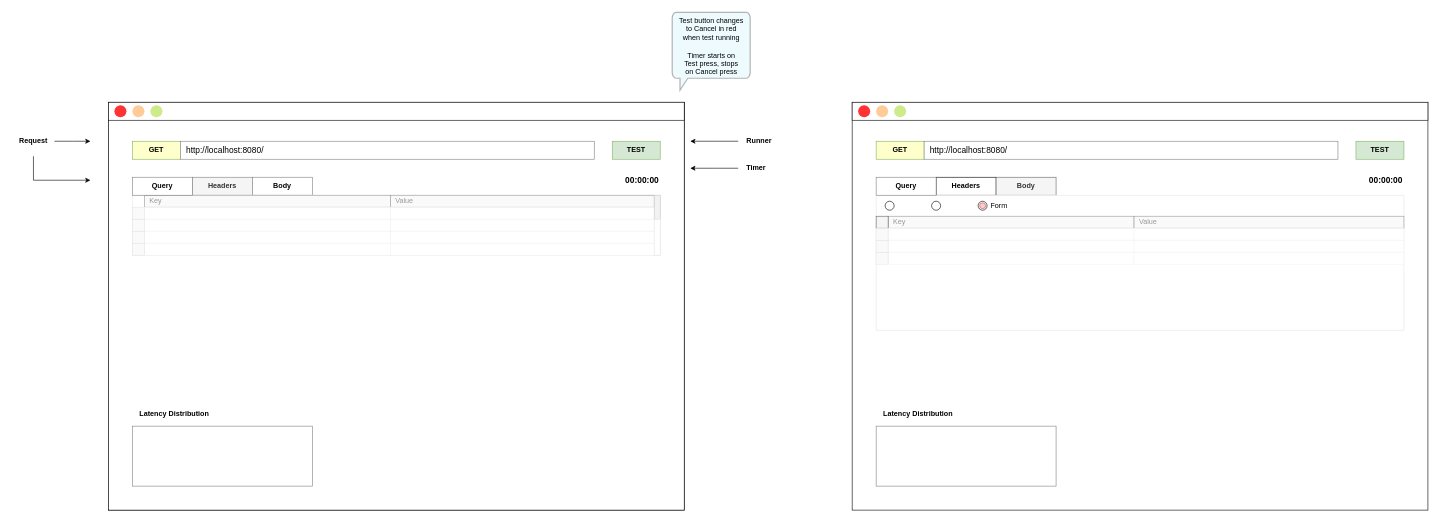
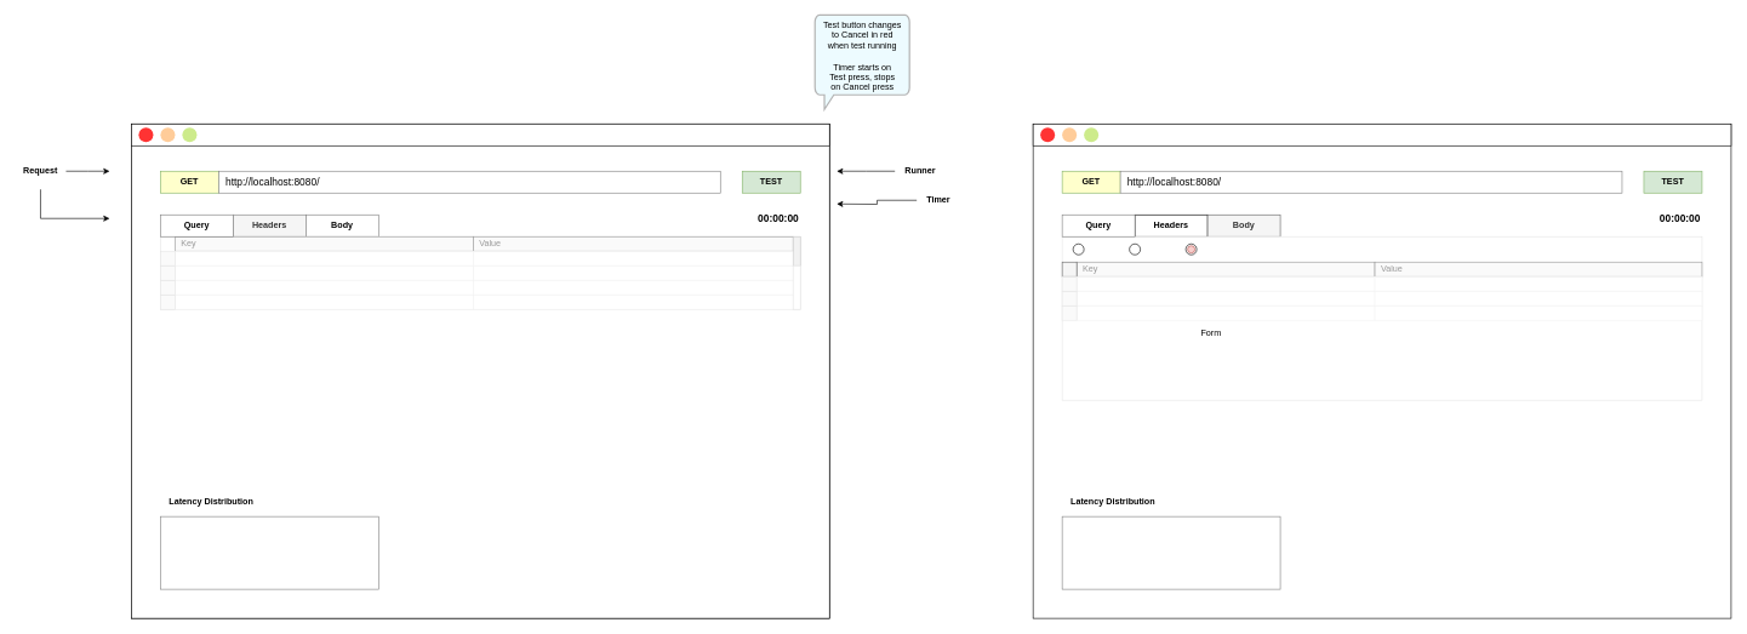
  <mxCell id="0" />
  <mxCell id="1" parent="0" />
  <mxCell id="2" value="" style="group;fontStyle=1;movable=1;resizable=1;rotatable=1;deletable=1;editable=1;connectable=1;align=left;fontColor=#333333;fillColor=#FAFAFA;strokeColor=#000000;" parent="1" vertex="1" connectable="0"><mxGeometry y="170" width="960" height="680" as="geometry" x="180" /></mxCell>
  <mxCell id="3" value="" style="rounded=0;whiteSpace=wrap;html=1;movable=1;resizable=1;rotatable=1;deletable=1;editable=1;connectable=1;" parent="2" vertex="1"><mxGeometry width="960" height="680" as="geometry" /></mxCell>
  <mxCell id="4" value="" style="rounded=0;whiteSpace=wrap;html=1;movable=1;resizable=1;rotatable=1;deletable=1;editable=1;connectable=1;" parent="2" vertex="1"><mxGeometry width="960" height="30" as="geometry" /></mxCell>
  <mxCell id="5" value="" style="ellipse;whiteSpace=wrap;html=1;aspect=fixed;fontColor=#ffffff;strokeColor=none;fillColor=#FF3333;movable=1;resizable=1;rotatable=1;deletable=1;editable=1;connectable=1;" parent="2" vertex="1"><mxGeometry x="10" y="5" width="20" height="20" as="geometry" /></mxCell>
  <mxCell id="6" value="" style="ellipse;whiteSpace=wrap;html=1;aspect=fixed;fillColor=#ffcc99;strokeColor=none;movable=1;resizable=1;rotatable=1;deletable=1;editable=1;connectable=1;" parent="2" vertex="1"><mxGeometry x="40" y="5" width="20" height="20" as="geometry" /></mxCell>
  <mxCell id="7" value="" style="ellipse;whiteSpace=wrap;html=1;aspect=fixed;fillColor=#cdeb8b;strokeColor=none;movable=1;resizable=1;rotatable=1;deletable=1;editable=1;connectable=1;" parent="2" vertex="1"><mxGeometry x="70" y="5" width="20" height="20" as="geometry" /></mxCell>
  <mxCell id="8" value="&lt;b&gt;TEST&lt;/b&gt;" style="rounded=0;whiteSpace=wrap;html=1;align=center;fillColor=#d5e8d4;strokeColor=#82b366;movable=1;resizable=1;rotatable=1;deletable=1;editable=1;connectable=1;" parent="2" vertex="1"><mxGeometry x="840" y="65" width="80" height="30" as="geometry" /></mxCell>
  <mxCell id="9" value="" style="html=1;dashed=0;whitespace=wrap;labelBackgroundColor=none;fillColor=none;align=left;strokeColor=#808080;movable=1;resizable=1;rotatable=1;deletable=1;editable=1;connectable=1;" parent="2" vertex="1"><mxGeometry x="40" y="540" width="300" height="100" as="geometry" /></mxCell>
  <mxCell id="10" value="&lt;b&gt;Latency Distribution&lt;/b&gt;" style="text;html=1;strokeColor=none;fillColor=none;align=center;verticalAlign=middle;whiteSpace=wrap;rounded=0;labelBackgroundColor=none;movable=1;resizable=1;rotatable=1;deletable=1;editable=1;connectable=1;" parent="2" vertex="1"><mxGeometry x="40" y="510" width="140" height="20" as="geometry" /></mxCell>
  <mxCell id="11" value="&lt;b&gt;Headers&lt;/b&gt;" style="rounded=0;whiteSpace=wrap;html=1;align=center;fillColor=#f5f5f5;fontColor=#333333;strokeColor=#808080;movable=1;resizable=1;rotatable=1;deletable=1;editable=1;connectable=1;" parent="2" vertex="1"><mxGeometry x="140" y="125" width="100" height="30" as="geometry" /></mxCell>
  <mxCell id="12" value="&lt;b&gt;&lt;font style=&quot;font-size: 14px&quot;&gt;00:00:00&lt;/font&gt;&lt;/b&gt;" style="text;html=1;strokeColor=none;fillColor=none;align=right;verticalAlign=middle;whiteSpace=wrap;rounded=0;movable=1;resizable=1;rotatable=1;deletable=1;editable=1;connectable=1;" parent="2" vertex="1"><mxGeometry x="840" y="120" width="80" height="20" as="geometry" /></mxCell>
  <mxCell id="13" value="&lt;b&gt;Body&lt;/b&gt;" style="rounded=0;whiteSpace=wrap;html=1;align=center;strokeColor=#808080;movable=1;resizable=1;rotatable=1;deletable=1;editable=1;connectable=1;" parent="2" vertex="1"><mxGeometry x="240" y="125" width="100" height="30" as="geometry" /></mxCell>
  <mxCell id="14" value="" style="rounded=0;whiteSpace=wrap;html=1;align=left;strokeColor=#E6E6E6;movable=1;resizable=1;rotatable=1;deletable=1;editable=1;connectable=1;" parent="2" vertex="1"><mxGeometry x="40" y="155" width="880" height="100" as="geometry" /></mxCell>
  <mxCell id="15" value="&lt;font color=&quot;#999999&quot;&gt;&amp;nbsp; Key&lt;/font&gt;" style="rounded=0;whiteSpace=wrap;html=1;align=left;labelBackgroundColor=none;fillColor=#FAFAFA;strokeColor=#999999;movable=1;resizable=1;rotatable=1;deletable=1;editable=1;connectable=1;" parent="2" vertex="1"><mxGeometry x="60" y="155" width="410" height="20" as="geometry" /></mxCell>
  <mxCell id="16" value="&lt;font color=&quot;#999999&quot;&gt;&amp;nbsp; Value&lt;/font&gt;" style="rounded=0;whiteSpace=wrap;html=1;align=left;labelBackgroundColor=none;fillColor=#FAFAFA;strokeColor=#999999;movable=1;resizable=1;rotatable=1;deletable=1;editable=1;connectable=1;" parent="2" vertex="1"><mxGeometry x="470" y="155" width="440" height="20" as="geometry" /></mxCell>
  <mxCell id="17" value="" style="rounded=0;whiteSpace=wrap;html=1;align=left;labelBackgroundColor=none;fillColor=#FFFFFF;strokeColor=#F2F2F2;movable=1;resizable=1;rotatable=1;deletable=1;editable=1;connectable=1;" parent="2" vertex="1"><mxGeometry x="60" y="175" width="410" height="20" as="geometry" /></mxCell>
  <mxCell id="18" value="" style="rounded=0;whiteSpace=wrap;html=1;align=left;labelBackgroundColor=none;fillColor=#FFFFFF;strokeColor=#F2F2F2;movable=1;resizable=1;rotatable=1;deletable=1;editable=1;connectable=1;" parent="2" vertex="1"><mxGeometry x="470" y="175" width="440" height="20" as="geometry" /></mxCell>
  <mxCell id="19" value="" style="rounded=0;whiteSpace=wrap;html=1;align=left;labelBackgroundColor=none;fillColor=#FFFFFF;strokeColor=#F2F2F2;movable=1;resizable=1;rotatable=1;deletable=1;editable=1;connectable=1;" parent="2" vertex="1"><mxGeometry x="470" y="195" width="440" height="20" as="geometry" /></mxCell>
  <mxCell id="20" value="" style="rounded=0;whiteSpace=wrap;html=1;align=left;labelBackgroundColor=none;fillColor=#FFFFFF;strokeColor=#F2F2F2;movable=1;resizable=1;rotatable=1;deletable=1;editable=1;connectable=1;" parent="2" vertex="1"><mxGeometry x="60" y="195" width="410" height="20" as="geometry" /></mxCell>
  <mxCell id="21" value="" style="rounded=0;whiteSpace=wrap;html=1;align=left;labelBackgroundColor=none;fillColor=#FFFFFF;strokeColor=#F2F2F2;movable=1;resizable=1;rotatable=1;deletable=1;editable=1;connectable=1;" parent="2" vertex="1"><mxGeometry x="60" y="215" width="410" height="20" as="geometry" /></mxCell>
  <mxCell id="22" value="" style="rounded=0;whiteSpace=wrap;html=1;align=left;labelBackgroundColor=none;fillColor=#FFFFFF;strokeColor=#F2F2F2;movable=1;resizable=1;rotatable=1;deletable=1;editable=1;connectable=1;" parent="2" vertex="1"><mxGeometry x="470" y="215" width="440" height="20" as="geometry" /></mxCell>
  <mxCell id="23" value="" style="rounded=0;whiteSpace=wrap;html=1;align=left;labelBackgroundColor=none;fillColor=#FFFFFF;strokeColor=#F2F2F2;movable=1;resizable=1;rotatable=1;deletable=1;editable=1;connectable=1;" parent="2" vertex="1"><mxGeometry x="60" y="235" width="410" height="20" as="geometry" /></mxCell>
  <mxCell id="24" value="" style="rounded=0;whiteSpace=wrap;html=1;align=left;labelBackgroundColor=none;fillColor=#FFFFFF;strokeColor=#F2F2F2;movable=1;resizable=1;rotatable=1;deletable=1;editable=1;connectable=1;" parent="2" vertex="1"><mxGeometry x="470" y="235" width="440" height="20" as="geometry" /></mxCell>
  <mxCell id="25" value="" style="rounded=0;whiteSpace=wrap;html=1;align=left;labelBackgroundColor=none;fillColor=#FAFAFA;strokeColor=#E6E6E6;movable=1;resizable=1;rotatable=1;deletable=1;editable=1;connectable=1;" parent="2" vertex="1"><mxGeometry x="40" y="235" width="20" height="20" as="geometry" /></mxCell>
  <mxCell id="26" value="" style="rounded=0;whiteSpace=wrap;html=1;align=left;labelBackgroundColor=none;fillColor=#FAFAFA;strokeColor=#E6E6E6;movable=1;resizable=1;rotatable=1;deletable=1;editable=1;connectable=1;" parent="2" vertex="1"><mxGeometry x="40" y="215" width="20" height="20" as="geometry" /></mxCell>
  <mxCell id="27" value="" style="rounded=0;whiteSpace=wrap;html=1;align=left;labelBackgroundColor=none;fillColor=#FAFAFA;strokeColor=#E6E6E6;movable=1;resizable=1;rotatable=1;deletable=1;editable=1;connectable=1;" parent="2" vertex="1"><mxGeometry x="40" y="195" width="20" height="20" as="geometry" /></mxCell>
  <mxCell id="28" value="" style="rounded=0;whiteSpace=wrap;html=1;align=left;labelBackgroundColor=none;fillColor=#FAFAFA;strokeColor=#E6E6E6;movable=1;resizable=1;rotatable=1;deletable=1;editable=1;connectable=1;" parent="2" vertex="1"><mxGeometry x="40" y="175" width="20" height="20" as="geometry" /></mxCell>
  <mxCell id="29" value="" style="rounded=0;whiteSpace=wrap;html=1;align=left;fillColor=#F2F2F2;strokeColor=#CCCCCC;movable=1;resizable=1;rotatable=1;deletable=1;editable=1;connectable=1;" parent="2" vertex="1"><mxGeometry x="910" y="155" width="10" height="40" as="geometry" /></mxCell>
  <mxCell id="30" value="" style="rounded=0;whiteSpace=wrap;html=1;align=left;strokeColor=#E6E6E6;movable=1;resizable=1;rotatable=1;deletable=1;editable=1;connectable=1;" parent="2" vertex="1"><mxGeometry x="910" y="195" width="10" height="60" as="geometry" /></mxCell>
  <mxCell id="31" value="&lt;b&gt;Query&lt;/b&gt;" style="rounded=0;whiteSpace=wrap;html=1;align=center;strokeColor=#808080;movable=1;resizable=1;rotatable=1;deletable=1;editable=1;connectable=1;" parent="2" vertex="1"><mxGeometry x="40" y="125" width="100" height="30" as="geometry" /></mxCell>
  <mxCell id="32" value="" style="group;movable=1;resizable=1;rotatable=1;deletable=1;editable=1;connectable=1;" parent="2" vertex="1" connectable="0"><mxGeometry x="40" y="65" width="880" height="30" as="geometry" /></mxCell>
  <mxCell id="33" value="GET" style="rounded=0;whiteSpace=wrap;html=1;strokeColor=#82b366;fontStyle=1;fillColor=#FFFFCC;movable=1;resizable=1;rotatable=1;deletable=1;editable=1;connectable=1;" parent="32" vertex="1"><mxGeometry width="80" height="30" as="geometry" /></mxCell>
  <mxCell id="34" value="&lt;span style=&quot;font-size: 14px&quot;&gt;&amp;nbsp; http://localhost:8080/&lt;/span&gt;" style="rounded=0;whiteSpace=wrap;html=1;align=left;strokeColor=#808080;movable=1;resizable=1;rotatable=1;deletable=1;editable=1;connectable=1;" parent="32" vertex="1"><mxGeometry x="80" width="690" height="30" as="geometry" /></mxCell>
  <mxCell id="35" value="Test button changes&lt;br&gt;to Cancel in red&lt;br&gt;when test running&lt;br&gt;&lt;br&gt;Timer starts on&lt;br&gt;Test press, stops&lt;br&gt;on Cancel press" style="html=1;verticalLabelPosition=middle;align=center;labelBackgroundColor=none;verticalAlign=top;strokeWidth=2;shadow=0;dashed=0;shape=mxgraph.ios7.icons.message;flipH=1;labelPosition=center;fillColor=#EDFBFF;strokeColor=#B3B3B3;movable=1;resizable=1;rotatable=1;deletable=1;editable=1;connectable=1;" parent="1" vertex="1"><mxGeometry x="1120" y="20" width="130" height="130" as="geometry" /></mxCell>
  <mxCell id="36" style="edgeStyle=orthogonalEdgeStyle;rounded=0;orthogonalLoop=1;jettySize=auto;html=1;movable=1;resizable=1;rotatable=1;deletable=1;editable=1;connectable=1;" parent="1" source="38" edge="1"><mxGeometry relative="1" as="geometry"><mxPoint x="150" y="235" as="targetPoint" /></mxGeometry></mxCell>
  <mxCell id="37" style="edgeStyle=orthogonalEdgeStyle;rounded=0;orthogonalLoop=1;jettySize=auto;html=1;movable=1;resizable=1;rotatable=1;deletable=1;editable=1;connectable=1;" parent="1" edge="1"><mxGeometry relative="1" as="geometry"><mxPoint x="150" y="300" as="targetPoint" /><mxPoint x="55" y="260" as="sourcePoint" /><Array as="points"><mxPoint x="55" y="300" /></Array></mxGeometry></mxCell>
  <mxCell id="38" value="&lt;b&gt;Request&lt;/b&gt;" style="text;html=1;strokeColor=none;fillColor=none;align=center;verticalAlign=middle;whiteSpace=wrap;rounded=0;movable=1;resizable=1;rotatable=1;deletable=1;editable=1;connectable=1;" parent="1" vertex="1"><mxGeometry x="20" y="225" width="70" height="20" as="geometry" /></mxCell>
  <mxCell id="39" style="edgeStyle=orthogonalEdgeStyle;rounded=0;orthogonalLoop=1;jettySize=auto;html=1;movable=1;resizable=1;rotatable=1;deletable=1;editable=1;connectable=1;" parent="1" source="40" edge="1"><mxGeometry relative="1" as="geometry"><mxPoint x="1150" y="235" as="targetPoint" /></mxGeometry></mxCell>
  <mxCell id="40" value="&lt;b&gt;Runner&lt;/b&gt;" style="text;html=1;strokeColor=none;fillColor=none;align=center;verticalAlign=middle;whiteSpace=wrap;rounded=0;movable=1;resizable=1;rotatable=1;deletable=1;editable=1;connectable=1;" parent="1" vertex="1"><mxGeometry x="1230" y="225" width="70" height="20" as="geometry" /></mxCell>
  <mxCell id="41" style="edgeStyle=orthogonalEdgeStyle;rounded=0;orthogonalLoop=1;jettySize=auto;html=1;movable=1;resizable=1;rotatable=1;deletable=1;editable=1;connectable=1;" parent="1" source="42" edge="1"><mxGeometry relative="1" as="geometry"><mxPoint x="1150" y="280" as="targetPoint" /></mxGeometry></mxCell>
- <mxCell id="42" value="&lt;b&gt;Timer&lt;/b&gt;" style="text;html=1;strokeColor=none;fillColor=none;align=center;verticalAlign=middle;whiteSpace=wrap;rounded=0;movable=1;resizable=1;rotatable=1;deletable=1;editable=1;connectable=1;" parent="1" vertex="1"><mxGeometry x="1230" y="270" width="60" height="20" as="geometry" /></mxCell>
+ <mxCell id="42" value="&lt;b&gt;Timer&lt;/b&gt;" style="text;html=1;strokeColor=none;fillColor=none;align=center;verticalAlign=middle;whiteSpace=wrap;rounded=0;movable=1;resizable=1;rotatable=1;deletable=1;editable=1;connectable=1;" parent="1" vertex="1"><mxGeometry x="1260" y="265" width="60" height="20" as="geometry" /></mxCell>
  <mxCell id="43" value="" style="group;fontStyle=1;movable=0;resizable=0;rotatable=0;deletable=0;editable=0;connectable=0;align=left;" parent="1" vertex="1" connectable="0"><mxGeometry x="1420" y="170" width="960" height="680" as="geometry" /></mxCell>
  <mxCell id="44" value="" style="rounded=0;whiteSpace=wrap;html=1;movable=0;resizable=0;rotatable=0;deletable=0;editable=0;connectable=0;" parent="43" vertex="1"><mxGeometry width="960" height="680" as="geometry" /></mxCell>
  <mxCell id="45" value="" style="rounded=0;whiteSpace=wrap;html=1;movable=0;resizable=0;rotatable=0;deletable=0;editable=0;connectable=0;" parent="43" vertex="1"><mxGeometry width="960" height="30" as="geometry" /></mxCell>
  <mxCell id="46" value="" style="ellipse;whiteSpace=wrap;html=1;aspect=fixed;fontColor=#ffffff;strokeColor=none;fillColor=#FF3333;movable=0;resizable=0;rotatable=0;deletable=0;editable=0;connectable=0;" parent="43" vertex="1"><mxGeometry x="10" y="5" width="20" height="20" as="geometry" /></mxCell>
  <mxCell id="47" value="" style="ellipse;whiteSpace=wrap;html=1;aspect=fixed;fillColor=#ffcc99;strokeColor=none;movable=0;resizable=0;rotatable=0;deletable=0;editable=0;connectable=0;" parent="43" vertex="1"><mxGeometry x="40" y="5" width="20" height="20" as="geometry" /></mxCell>
  <mxCell id="48" value="" style="ellipse;whiteSpace=wrap;html=1;aspect=fixed;fillColor=#cdeb8b;strokeColor=none;movable=0;resizable=0;rotatable=0;deletable=0;editable=0;connectable=0;" parent="43" vertex="1"><mxGeometry x="70" y="5" width="20" height="20" as="geometry" /></mxCell>
  <mxCell id="49" value="&lt;b&gt;TEST&lt;/b&gt;" style="rounded=0;whiteSpace=wrap;html=1;align=center;fillColor=#d5e8d4;strokeColor=#82b366;movable=1;resizable=1;rotatable=1;deletable=1;editable=1;connectable=1;" parent="43" vertex="1"><mxGeometry x="840" y="65" width="80" height="30" as="geometry" /></mxCell>
  <mxCell id="50" value="" style="html=1;dashed=0;whitespace=wrap;labelBackgroundColor=none;fillColor=none;align=left;strokeColor=#808080;movable=1;resizable=1;rotatable=1;deletable=1;editable=1;connectable=1;" parent="43" vertex="1"><mxGeometry x="40" y="540" width="300" height="100" as="geometry" /></mxCell>
  <mxCell id="51" value="&lt;b&gt;Latency Distribution&lt;/b&gt;" style="text;html=1;strokeColor=none;fillColor=none;align=center;verticalAlign=middle;whiteSpace=wrap;rounded=0;labelBackgroundColor=none;movable=1;resizable=1;rotatable=1;deletable=1;editable=1;connectable=1;" parent="43" vertex="1"><mxGeometry x="40" y="510" width="140" height="20" as="geometry" /></mxCell>
  <mxCell id="52" value="&lt;b&gt;Headers&lt;/b&gt;" style="rounded=0;whiteSpace=wrap;html=1;align=center;movable=1;resizable=1;rotatable=1;deletable=1;editable=1;connectable=1;" parent="43" vertex="1"><mxGeometry x="140" y="125" width="100" height="30" as="geometry" /></mxCell>
  <mxCell id="53" value="&lt;b&gt;&lt;font style=&quot;font-size: 14px&quot;&gt;00:00:00&lt;/font&gt;&lt;/b&gt;" style="text;html=1;strokeColor=none;fillColor=none;align=right;verticalAlign=middle;whiteSpace=wrap;rounded=0;movable=1;resizable=1;rotatable=1;deletable=1;editable=1;connectable=1;" parent="43" vertex="1"><mxGeometry x="840" y="120" width="80" height="20" as="geometry" /></mxCell>
  <mxCell id="54" value="&lt;b&gt;Body&lt;/b&gt;" style="rounded=0;whiteSpace=wrap;html=1;align=center;strokeColor=#666666;movable=1;resizable=1;rotatable=1;deletable=1;editable=1;connectable=1;fillColor=#f5f5f5;fontColor=#333333;" parent="43" vertex="1"><mxGeometry x="240" y="125" width="100" height="30" as="geometry" /></mxCell>
  <mxCell id="55" value="" style="rounded=0;whiteSpace=wrap;html=1;align=left;strokeColor=#E6E6E6;movable=1;resizable=1;rotatable=1;deletable=1;editable=1;connectable=1;" parent="43" vertex="1"><mxGeometry x="40" y="155" width="880" height="225" as="geometry" /></mxCell>
  <mxCell id="56" value="&lt;b&gt;Query&lt;/b&gt;" style="rounded=0;whiteSpace=wrap;html=1;align=center;strokeColor=#808080;movable=1;resizable=1;rotatable=1;deletable=1;editable=1;connectable=1;" parent="43" vertex="1"><mxGeometry x="40" y="125" width="100" height="30" as="geometry" /></mxCell>
  <mxCell id="57" value="" style="group;movable=1;resizable=1;rotatable=1;deletable=1;editable=1;connectable=1;" parent="43" vertex="1" connectable="0"><mxGeometry x="40" y="65" width="880" height="30" as="geometry" /></mxCell>
  <mxCell id="58" value="GET" style="rounded=0;whiteSpace=wrap;html=1;strokeColor=#82b366;fontStyle=1;fillColor=#FFFFCC;movable=1;resizable=1;rotatable=1;deletable=1;editable=1;connectable=1;" parent="57" vertex="1"><mxGeometry width="80" height="30" as="geometry" /></mxCell>
  <mxCell id="59" value="&lt;span style=&quot;font-size: 14px&quot;&gt;&amp;nbsp; http://localhost:8080/&lt;/span&gt;" style="rounded=0;whiteSpace=wrap;html=1;align=left;strokeColor=#808080;movable=1;resizable=1;rotatable=1;deletable=1;editable=1;connectable=1;" parent="57" vertex="1"><mxGeometry x="80" width="690" height="30" as="geometry" /></mxCell>
  <mxCell id="60" value="" style="ellipse;whiteSpace=wrap;html=1;aspect=fixed;strokeColor=#000000;" vertex="1" parent="43"><mxGeometry x="55" y="165" width="15" height="15" as="geometry" /></mxCell>
  <mxCell id="61" value="" style="ellipse;whiteSpace=wrap;html=1;aspect=fixed;strokeColor=#000000;" vertex="1" parent="43"><mxGeometry x="132.5" y="165" width="15" height="15" as="geometry" /></mxCell>
  <mxCell id="62" value="" style="ellipse;whiteSpace=wrap;html=1;aspect=fixed;strokeColor=#000000;" vertex="1" parent="43"><mxGeometry x="210" y="165" width="15" height="15" as="geometry" /></mxCell>
- <mxCell id="63" value="Form" style="text;html=1;strokeColor=none;fillColor=none;align=center;verticalAlign=middle;whiteSpace=wrap;rounded=0;" vertex="1" parent="43"><mxGeometry x="225" y="162.5" width="40" height="20" as="geometry" /></mxCell>
+ <mxCell id="63" value="Form" style="text;html=1;strokeColor=none;fillColor=none;align=center;verticalAlign=middle;whiteSpace=wrap;rounded=0;" vertex="1" parent="43"><mxGeometry x="225" y="277.5" width="40" height="20" as="geometry" /></mxCell>
  <mxCell id="64" value="" style="ellipse;whiteSpace=wrap;html=1;aspect=fixed;strokeColor=#b85450;fillColor=#f8cecc;" vertex="1" parent="43"><mxGeometry x="212.5" y="167.5" width="10" height="10" as="geometry" /></mxCell>
  <mxCell id="65" value="&lt;font color=&quot;#999999&quot;&gt;&amp;nbsp; Key&lt;/font&gt;" style="rounded=0;whiteSpace=wrap;html=1;align=left;labelBackgroundColor=none;fillColor=#FAFAFA;strokeColor=#999999;movable=1;resizable=1;rotatable=1;deletable=1;editable=1;connectable=1;" vertex="1" parent="43"><mxGeometry x="60" y="190" width="410" height="20" as="geometry" /></mxCell>
  <mxCell id="66" value="&lt;font color=&quot;#999999&quot;&gt;&amp;nbsp; Value&lt;/font&gt;" style="rounded=0;whiteSpace=wrap;html=1;align=left;labelBackgroundColor=none;fillColor=#FAFAFA;strokeColor=#999999;movable=1;resizable=1;rotatable=1;deletable=1;editable=1;connectable=1;" vertex="1" parent="43"><mxGeometry x="470" y="190" width="450" height="20" as="geometry" /></mxCell>
  <mxCell id="67" value="" style="rounded=0;whiteSpace=wrap;html=1;fillColor=#f5f5f5;strokeColor=#666666;fontColor=#333333;" vertex="1" parent="43"><mxGeometry x="40" y="190" width="20" height="20" as="geometry" /></mxCell>
  <mxCell id="68" value="" style="rounded=0;whiteSpace=wrap;html=1;align=left;labelBackgroundColor=none;fillColor=#FFFFFF;strokeColor=#F2F2F2;movable=1;resizable=1;rotatable=1;deletable=1;editable=1;connectable=1;" vertex="1" parent="43"><mxGeometry x="60" y="210" width="410" height="20" as="geometry" /></mxCell>
  <mxCell id="69" value="" style="rounded=0;whiteSpace=wrap;html=1;align=left;labelBackgroundColor=none;fillColor=#FFFFFF;strokeColor=#F2F2F2;movable=1;resizable=1;rotatable=1;deletable=1;editable=1;connectable=1;" vertex="1" parent="43"><mxGeometry x="60" y="230" width="410" height="20" as="geometry" /></mxCell>
  <mxCell id="70" value="" style="rounded=0;whiteSpace=wrap;html=1;align=left;labelBackgroundColor=none;fillColor=#FFFFFF;strokeColor=#F2F2F2;movable=1;resizable=1;rotatable=1;deletable=1;editable=1;connectable=1;" vertex="1" parent="43"><mxGeometry x="60" y="250" width="410" height="20" as="geometry" /></mxCell>
  <mxCell id="71" value="" style="rounded=0;whiteSpace=wrap;html=1;align=left;labelBackgroundColor=none;fillColor=#FAFAFA;strokeColor=#E6E6E6;movable=1;resizable=1;rotatable=1;deletable=1;editable=1;connectable=1;" vertex="1" parent="43"><mxGeometry x="40" y="250" width="20" height="20" as="geometry" /></mxCell>
  <mxCell id="72" value="" style="rounded=0;whiteSpace=wrap;html=1;align=left;labelBackgroundColor=none;fillColor=#FAFAFA;strokeColor=#E6E6E6;movable=1;resizable=1;rotatable=1;deletable=1;editable=1;connectable=1;" vertex="1" parent="43"><mxGeometry x="40" y="230" width="20" height="20" as="geometry" /></mxCell>
  <mxCell id="73" value="" style="rounded=0;whiteSpace=wrap;html=1;align=left;labelBackgroundColor=none;fillColor=#FAFAFA;strokeColor=#E6E6E6;movable=1;resizable=1;rotatable=1;deletable=1;editable=1;connectable=1;" vertex="1" parent="43"><mxGeometry x="40" y="210" width="20" height="20" as="geometry" /></mxCell>
  <mxCell id="74" value="" style="rounded=0;whiteSpace=wrap;html=1;align=left;labelBackgroundColor=none;fillColor=#FFFFFF;strokeColor=#F2F2F2;movable=1;resizable=1;rotatable=1;deletable=1;editable=1;connectable=1;" vertex="1" parent="43"><mxGeometry x="470" y="210" width="450" height="20" as="geometry" /></mxCell>
  <mxCell id="75" value="" style="rounded=0;whiteSpace=wrap;html=1;align=left;labelBackgroundColor=none;fillColor=#FFFFFF;strokeColor=#F2F2F2;movable=1;resizable=1;rotatable=1;deletable=1;editable=1;connectable=1;" vertex="1" parent="43"><mxGeometry x="470" y="230" width="450" height="20" as="geometry" /></mxCell>
  <mxCell id="76" value="" style="rounded=0;whiteSpace=wrap;html=1;align=left;labelBackgroundColor=none;fillColor=#FFFFFF;strokeColor=#F2F2F2;movable=1;resizable=1;rotatable=1;deletable=1;editable=1;connectable=1;" vertex="1" parent="43"><mxGeometry x="470" y="250" width="450" height="20" as="geometry" /></mxCell>
